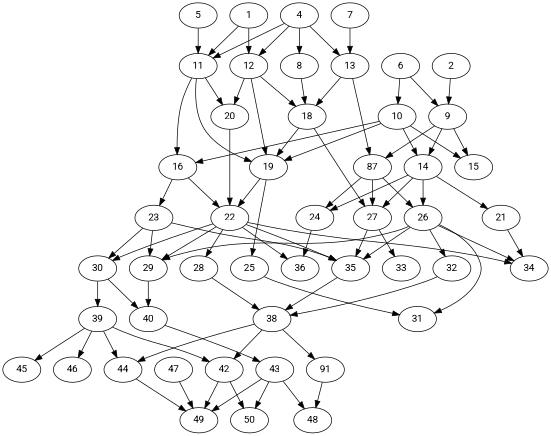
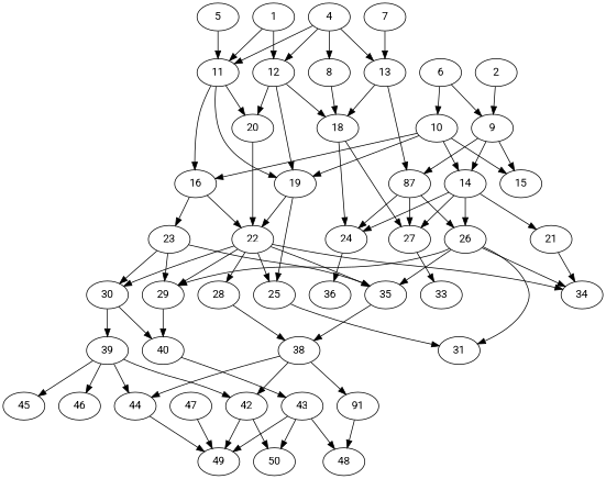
  digraph {
    fontname=Roboto
    node [alpha=0.04 compute_size=782757789696 fontname=Roboto result_size=0]
    edge [fontname=Roboto]
    1 [alpha=0.16 compute_size=10494130942 ram=49022960 result_size=54272 trans_size=884184]
    11 [alpha=0.16 ram=16284403 result_size=54272 trans_size=742705]
    12 [alpha=0.17 compute_size=164689818731 ram=39545524 result_size=13312 trans_size=135766]
    16 [alpha=0.06 compute_size=5070168226 ram=51507116 result_size=91136 trans_size=1020445]
    19 [alpha=0.07 compute_size=640242573532 ram=34301596 result_size=54272 trans_size=9650]
    20 [alpha=0.18 compute_size=549755813888 ram=20614858 result_size=91136 trans_size=169640]
    18 [alpha=0.06 compute_size=5795248798 ram=704822 result_size=13312 trans_size=670772]
    22 [alpha=0.19 compute_size=4220029676 ram=7264578 result_size=1024 trans_size=231752]
    23 [compute_size=287874735810 ram=4629552 result_size=13312 trans_size=213047]
    25 [alpha=0.01 compute_size=521715040290 ram=14264972 result_size=9216 trans_size=525512]
    24 [alpha=0.03 compute_size=239015015743 ram=38745440 result_size=9216 trans_size=780141]
    27 [alpha=0.02 compute_size=134217728000 ram=37365360 result_size=1024 trans_size=596418]
    2 [alpha=0.01 compute_size=68719476736 ram=34630924 result_size=74752 trans_size=755629]
    9 [alpha=0.18 compute_size=414017518525 ram=22406556 result_size=9216 trans_size=560392]
    14 [alpha=0.11 compute_size=5412866106 ram=33015992 result_size=91136 trans_size=114032]
    15 [alpha=0.07 compute_size=368293445632 ram=32154646 trans_size=146814]
    n17 [alpha=0.07 compute_size=277944917214 label=87 ram=36519884 result_size=9216 trans_size=570660]
    21 [alpha=0.13 compute_size=21703497031 ram=34768632 result_size=1024 trans_size=243663]
    26 [alpha=0.15 compute_size=1073741824000 ram=11356395 result_size=1024 trans_size=609819]
    8 [alpha=0.11 compute_size=472689835176 ram=32387974 result_size=91136 trans_size=900701]
    13 [alpha=0.20 compute_size=28991029248 ram=45246428 result_size=29696 trans_size=779133]
    4 [alpha=0.13 compute_size=49148147109 ram=8698411 result_size=1024 trans_size=12979]
    5 [alpha=0.05 compute_size=7865011844 ram=30673868 result_size=74752 trans_size=397872]
    6 [alpha=0.07 ram=43770440 result_size=54272 trans_size=523537]
    10 [alpha=0.01 compute_size=549755813888 ram=44372472 result_size=91136 trans_size=546778]
    7 [alpha=0.15 ram=28689848 result_size=54272 trans_size=941971]
    36 [alpha=0.18 compute_size=8250820012 ram=11660601 trans_size=1047622]
    35 [compute_size=41265281602 ram=20558062 result_size=70656 trans_size=1030693]
    33 [alpha=0.19 compute_size=31109052210 ram=17765426 trans_size=633522]
    34 [alpha=0.17 compute_size=12203334236 ram=32290936 trans_size=236735]
    29 [alpha=0.01 compute_size=787040778992 ram=4072504 result_size=91136 trans_size=599604]
    31 [alpha=0.20 compute_size=135406809192 ram=47772456 trans_size=711008]
-   32 [compute_size=368293445632 ram=12022871 result_size=9216 trans_size=726793]
    28 [alpha=0.00 compute_size=958660988 ram=16674611 result_size=70656 trans_size=1007179]
    30 [alpha=0.11 compute_size=1940184607 ram=37406668 result_size=70656 trans_size=982732]
    40 [alpha=0.09 compute_size=185393710079 ram=42002000 result_size=13312 trans_size=1032342]
    38 [compute_size=855157810520 ram=13403291 result_size=91136 trans_size=361815]
    39 [alpha=0.17 compute_size=62742364716 ram=5100356 result_size=74752 trans_size=313651]
    n39 [alpha=0.08 compute_size=504192171040 label=91 ram=29884756 result_size=1024 trans_size=370698]
    42 [alpha=0.18 compute_size=272149522142 ram=48341840 result_size=54272 trans_size=9204]
    44 [alpha=0.19 compute_size=28991029248 ram=44480016 result_size=29696 trans_size=244490]
    43 [compute_size=1073741824000 ram=50782940 result_size=1024 trans_size=289571]
    45 [alpha=0.19 compute_size=890938584 ram=9325165 trans_size=39418]
    46 [alpha=0.06 compute_size=872833240 ram=37605220 trans_size=584970]
    48 [alpha=0.10 compute_size=7916493382 ram=36008072 trans_size=981470]
    49 [alpha=0.06 compute_size=17149253029 ram=8878407 trans_size=611153]
    50 [alpha=0.20 compute_size=11367514469 ram=29869142 trans_size=310740]
    47 [alpha=0.20 compute_size=181948394116 ram=13514069 result_size=13312 trans_size=84670]
    1 -> 11
    1 -> 12
    11 -> 16
    11 -> 19
    11 -> 20
    12 -> 19
    12 -> 20
    12 -> 18
    16 -> 22
    16 -> 23
    19 -> 22
    19 -> 25
    20 -> 22
-   18 -> 19
+   18 -> 24
    18 -> 27
-   22 -> 36
+   22 -> 25
    22 -> 35
    22 -> 34
    22 -> 29
    22 -> 28
    22 -> 30
    23 -> 35
    23 -> 29
    23 -> 30
    25 -> 31
    24 -> 36
-   27 -> 35
    27 -> 33
    2 -> 9
    9 -> 14
    9 -> 15
    9 -> n17
    14 -> 24
    14 -> 27
    14 -> 21
    14 -> 26
    n17 -> 24
    n17 -> 27
    n17 -> 26
    21 -> 34
    26 -> 35
    26 -> 34
    26 -> 29
    26 -> 31
-   26 -> 32
    8 -> 18
    13 -> 18
    13 -> n17
    4 -> 11
    4 -> 12
    4 -> 8
    4 -> 13
    5 -> 11
    6 -> 9
    6 -> 10
    10 -> 16
    10 -> 19
    10 -> 14
    10 -> 15
    7 -> 13
    35 -> 38
    29 -> 40
-   32 -> 38
    28 -> 38
    30 -> 40
    30 -> 39
    40 -> 43
    38 -> n39
    38 -> 42
    38 -> 44
    39 -> 42
    39 -> 44
    39 -> 45
    39 -> 46
    n39 -> 48
    42 -> 49
    42 -> 50
    44 -> 49
    43 -> 48
    43 -> 49
    43 -> 50
    47 -> 49
  }
